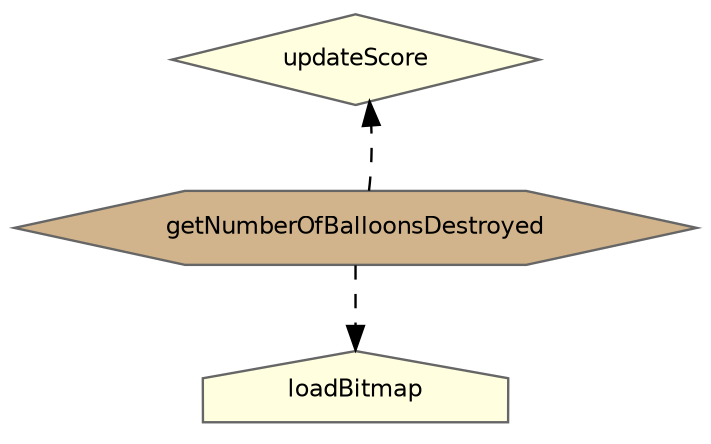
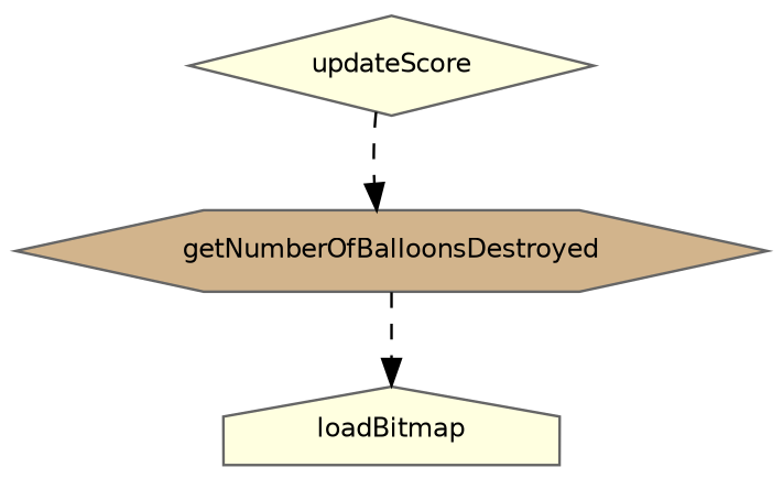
  digraph {
    rankdir=TB
    node [color=gray40 fillcolor=lightyellow fontname=Helvetica fontsize=10 style=filled]
    edge [color=black fontname=Helvetica fontsize=10 labelfontname=Helvetica labelfontsize=10 style=dashed]
    n1 [fontcolor=black height=0.2 label=updateScore shape=diamond width=0.4]
    n2 [fillcolor=tan height=0.2 label=getNumberOfBalloonsDestroyed shape=hexagon width=0.4]
    n3 [height=0.2 label=loadBitmap shape=house width=0.4]
-   n2 -> n1
+   n1 -> n2
    n2 -> n3
  }
